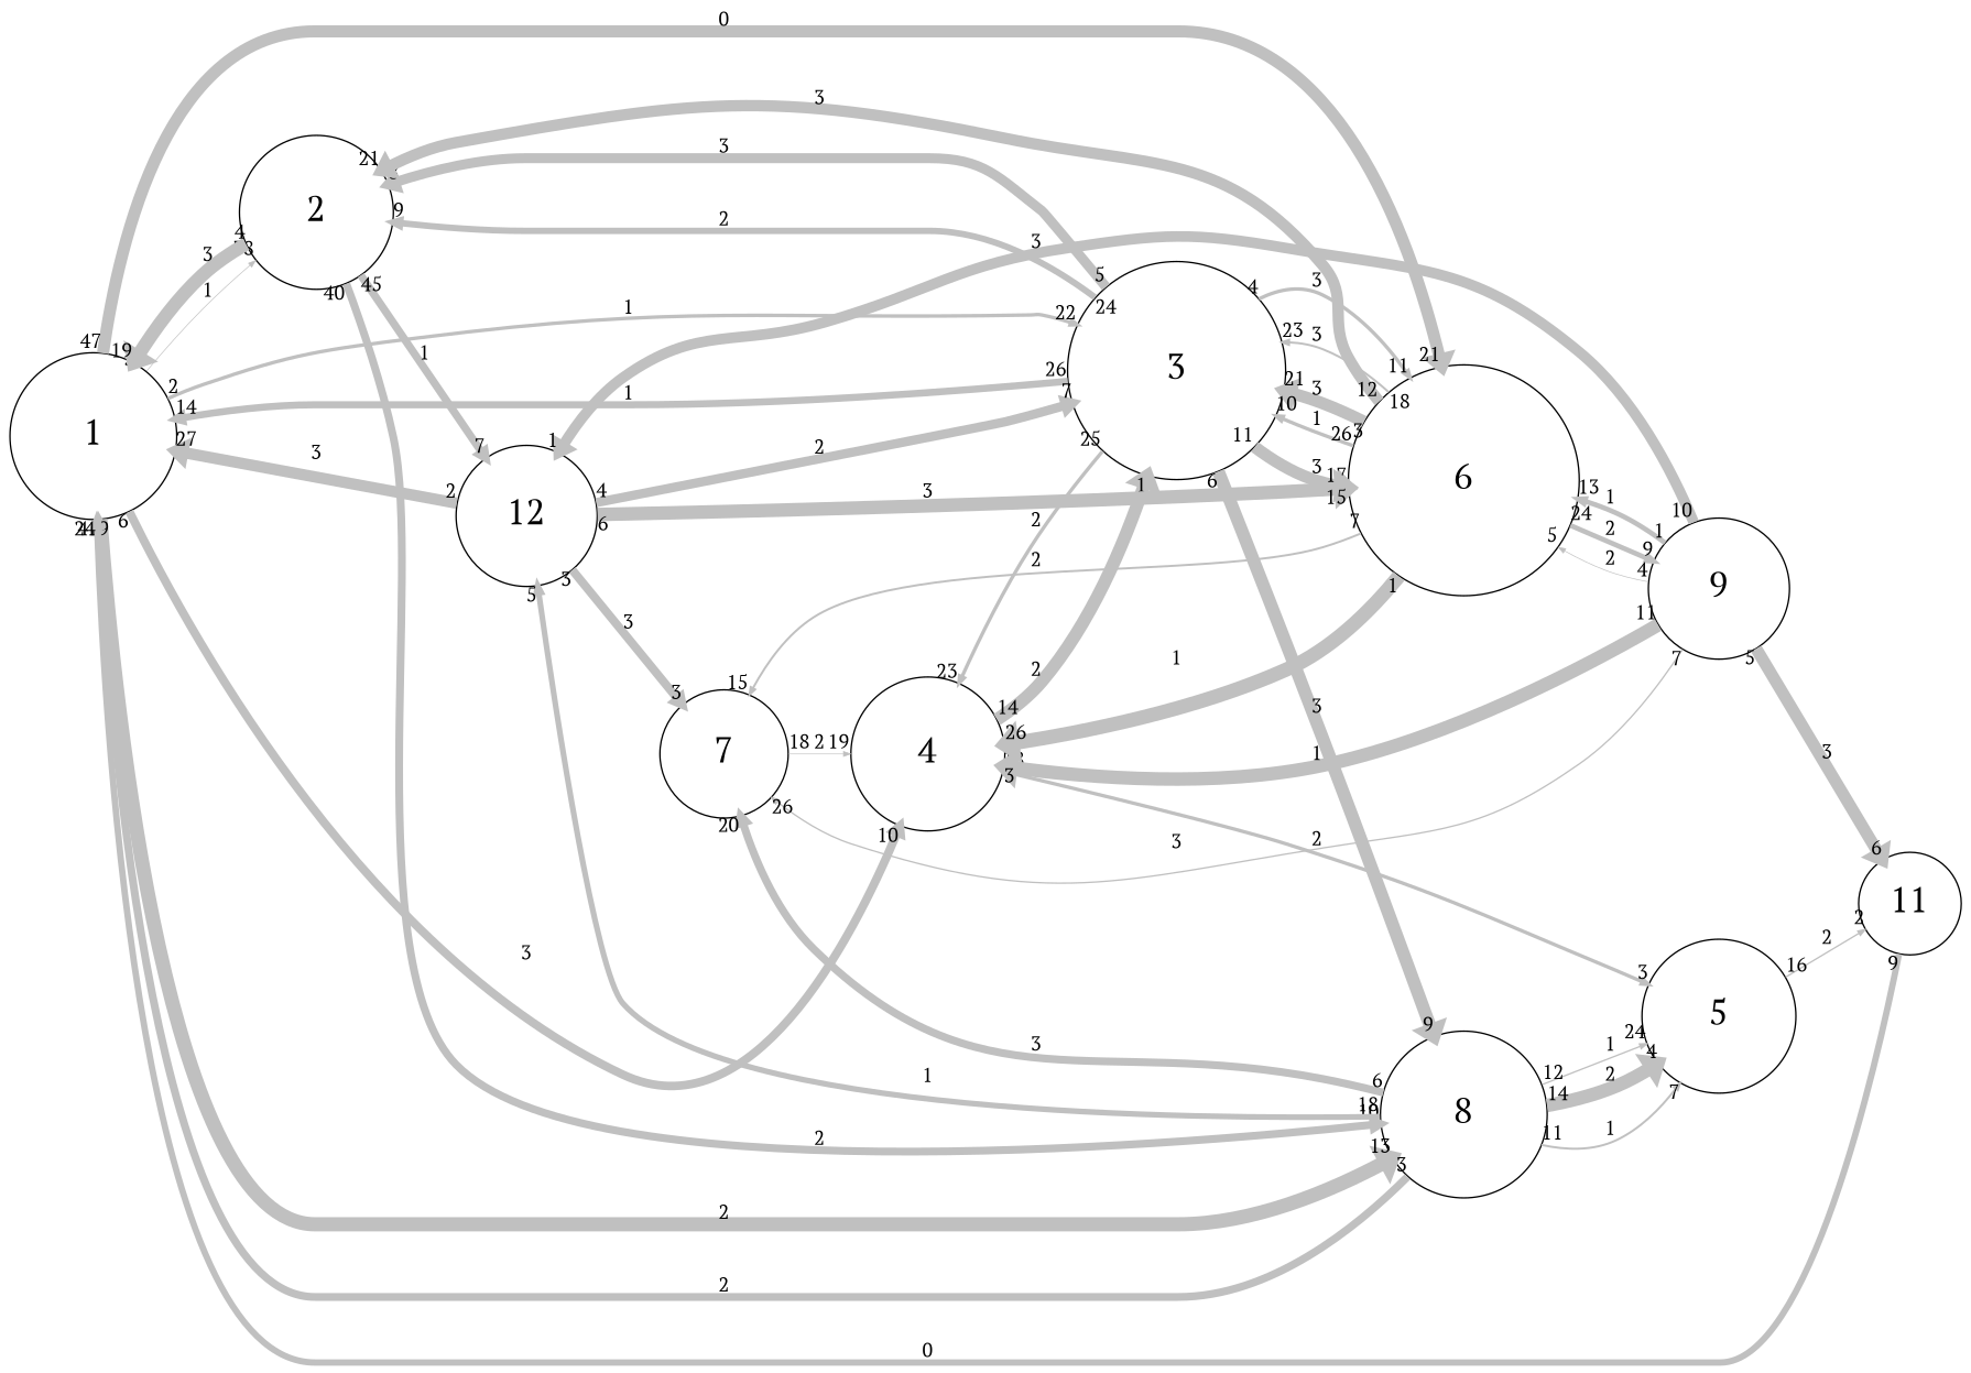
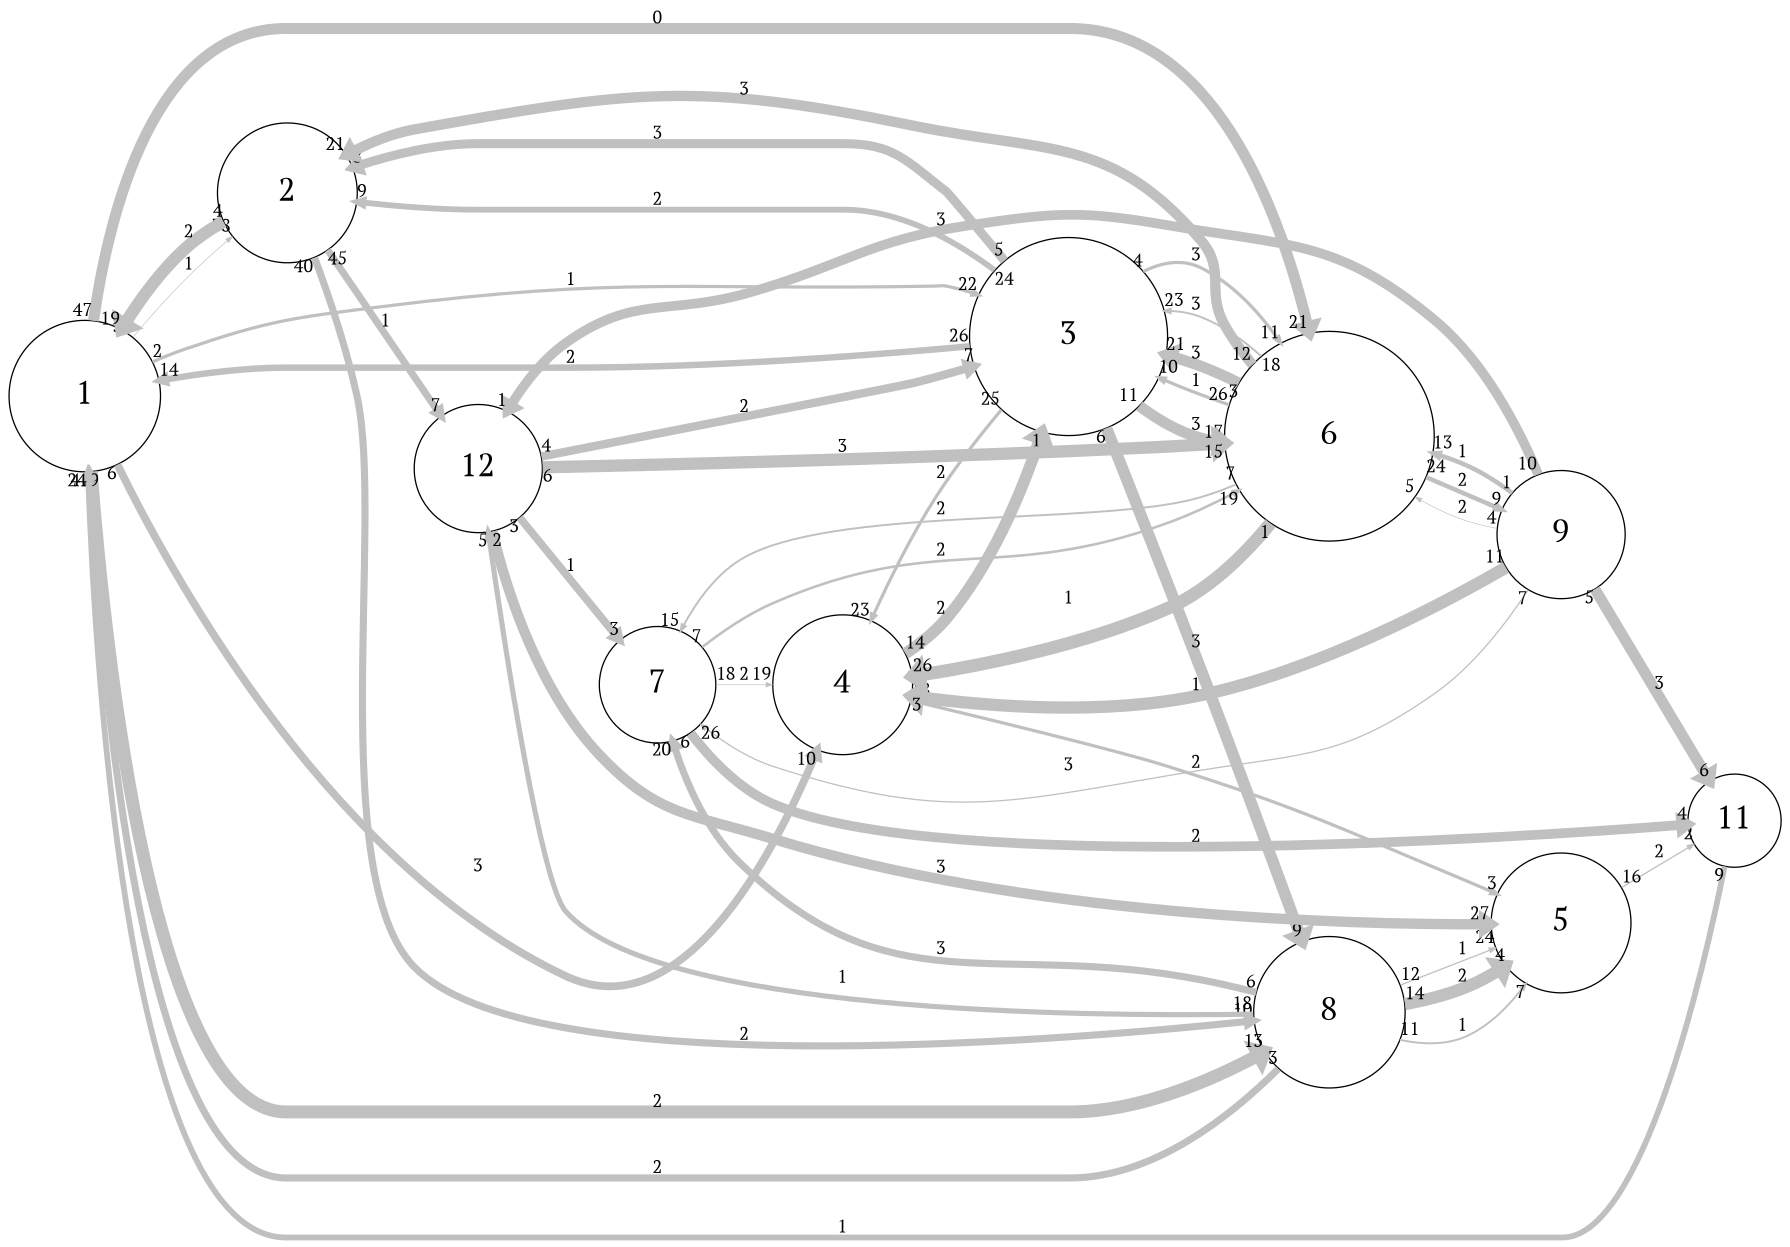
  digraph {
    fontname="PT Serif"
    rankdir=LR
    scale=1
    splines=spline
    node [fontname="PT Serif" fontsize=25 shape=circle]
    edge [arrowsize=0.5 capacity=2 color=grey fontname="PT Serif" from_pd=5 headlabel=9 penwidth=2.5 pt=16 splines=true taillabel=6 to_pd=8]
    n1 [height=1.625 label=1 width=1.625]
    n2 [height=1.5 label=2 width=1.5]
    n3 [height=2.125 label=3 width=2.125]
    n4 [height=1.5 label=4 width=1.5]
    n5 [height=2.25 label=6 width=2.25]
    n6 [height=1.625 label=8 width=1.625]
    n7 [height=1.375 label=12 width=1.375]
    n8 [height=1.5 label=5 width=1.5]
    n9 [height=1.25 label=7 width=1.25]
    n10 [height=1.375 label=9 width=1.375]
    n11 [height=1 label=11 width=1]
    n1 -> n2 [capacity=1 from_pd=34 headlabel=38 label=1 penwidth=0.5 pt=20 taillabel=35 to_pd=37]
    n1 -> n3 [capacity=1 from_pd=1 headlabel=22 label=1 taillabel=2 to_pd=21]
    n1 -> n4 [capacity=3 headlabel=10 label=3 penwidth=6.0 pt=9 to_pd=9]
    n1 -> n5 [from_pd=46 headlabel=21 label=0 penwidth=8.5 pt=4 taillabel=47 to_pd=20]
    n1 -> n6 [from_pd=40 headlabel=13 label=2 penwidth=10.0 pt=1 taillabel=41 to_pd=12]
-   n2 -> n1 [from_pd=3 headlabel=19 label=3 penwidth=9.5 pt=2 taillabel=4 to_pd=18]
+   n2 -> n1 [from_pd=3 headlabel=19 label=2 penwidth=9.5 pt=2 taillabel=4 to_pd=18]
    n2 -> n6 [from_pd=39 headlabel=10 label=2 penwidth=5.5 pt=10 taillabel=40 to_pd=9]
    n2 -> n7 [capacity=1 from_pd=44 headlabel=7 label=1 penwidth=5.5 pt=10 taillabel=45 to_pd=6]
-   n3 -> n1 [capacity=1 from_pd=25 headlabel=14 label=1 penwidth=5.0 pt=11 taillabel=26 to_pd=13]
+   n3 -> n1 [capacity=1 from_pd=25 headlabel=14 label=2 penwidth=5.0 pt=11 taillabel=26 to_pd=13]
    n3 -> n2 [capacity=3 from_pd=4 headlabel=8 label=3 penwidth=7.0 pt=7 taillabel=5 to_pd=7]
    n3 -> n2 [from_pd=23 label=2 penwidth=4.5 pt=12 taillabel=24]
    n3 -> n4 [from_pd=24 headlabel=23 label=2 taillabel=25 to_pd=22]
    n3 -> n5 [capacity=3 from_pd=10 headlabel=17 label=3 penwidth=8.5 pt=4 taillabel=11 to_pd=16]
    n3 -> n5 [capacity=3 from_pd=3 headlabel=11 label=3 taillabel=4 to_pd=10]
    n3 -> n6 [capacity=3 label=3 penwidth=9.0 pt=3]
    n4 -> n3 [from_pd=13 headlabel=1 label=2 penwidth=9.0 pt=3 taillabel=14 to_pd=0]
    n4 -> n8 [from_pd=17 headlabel=3 label=2 taillabel=18 to_pd=2]
    n5 -> n2 [capacity=3 from_pd=11 headlabel=21 label=3 penwidth=8.0 pt=5 taillabel=12 to_pd=20]
    n5 -> n3 [capacity=3 from_pd=17 headlabel=23 label=3 penwidth=1.5 pt=18 taillabel=18 to_pd=22]
    n5 -> n3 [capacity=3 from_pd=2 headlabel=21 label=3 penwidth=8.5 pt=4 taillabel=3 to_pd=20]
    n5 -> n3 [capacity=1 from_pd=25 headlabel=10 label=1 taillabel=26 to_pd=9]
    n5 -> n4 [capacity=1 from_pd=0 headlabel=26 label=1 penwidth=10.0 pt=1 taillabel=1 to_pd=25]
    n5 -> n9 [from_pd=6 headlabel=15 label=2 penwidth=1.5 pt=18 taillabel=7 to_pd=14]
    n5 -> n10 [from_pd=23 label=2 penwidth=3.5 pt=14 taillabel=24]
    n6 -> n1 [from_pd=2 label=2 penwidth=5.5 pt=10 taillabel=3]
    n6 -> n7 [capacity=1 from_pd=17 headlabel=5 label=1 penwidth=4.0 pt=13 taillabel=18 to_pd=4]
    n6 -> n8 [capacity=1 from_pd=10 headlabel=7 label=1 penwidth=1.5 pt=18 taillabel=11 to_pd=6]
    n6 -> n8 [capacity=1 from_pd=11 headlabel=24 label=1 penwidth=1.0 pt=19 taillabel=12 to_pd=23]
    n6 -> n8 [from_pd=13 headlabel=4 label=2 penwidth=9.5 pt=2 taillabel=14 to_pd=3]
    n6 -> n9 [capacity=3 headlabel=20 label=3 penwidth=5.5 pt=10 to_pd=19]
    n7 -> n3 [from_pd=3 headlabel=7 label=2 penwidth=6.5 pt=8 taillabel=4 to_pd=6]
    n7 -> n5 [capacity=3 headlabel=15 label=3 penwidth=9.5 pt=2 to_pd=14]
-   n7 -> n1 [capacity=3 from_pd=1 headlabel=27 label=3 penwidth=8.0 pt=5 taillabel=2 to_pd=26]
-   n7 -> n9 [capacity=3 from_pd=2 headlabel=3 label=3 penwidth=6.0 pt=9 taillabel=3 to_pd=2]
+   n7 -> n8 [capacity=3 from_pd=1 headlabel=27 label=3 penwidth=8.0 pt=5 taillabel=2 to_pd=26]
+   n7 -> n9 [capacity=3 from_pd=2 headlabel=3 label=1 penwidth=6.0 pt=9 taillabel=3 to_pd=2]
    n8 -> n11 [from_pd=15 headlabel=2 label=2 penwidth=1.0 pt=19 taillabel=16 to_pd=1]
    n9 -> n4 [from_pd=17 headlabel=19 label=2 penwidth=0.5 pt=20 taillabel=18 to_pd=18]
+   n9 -> n5 [from_pd=6 headlabel=19 label=2 penwidth=2.0 pt=17 taillabel=7 to_pd=18]
+   n9 -> n11 [headlabel=4 label=2 penwidth=7.5 pt=6 to_pd=3]
    n10 -> n4 [from_pd=10 headlabel=3 label=1 penwidth=9.5 pt=2 taillabel=11 to_pd=2]
    n10 -> n5 [from_pd=3 headlabel=5 label=2 penwidth=0.5 pt=20 taillabel=4 to_pd=4]
    n10 -> n5 [capacity=1 from_pd=0 headlabel=13 label=1 penwidth=3.5 pt=14 taillabel=1 to_pd=12]
    n10 -> n7 [capacity=3 from_pd=9 headlabel=1 label=3 penwidth=7.5 pt=6 taillabel=10 to_pd=0]
    n10 -> n9 [capacity=3 from_pd=6 headlabel=26 label=3 penwidth=1.0 pt=19 taillabel=7 to_pd=25]
    n10 -> n11 [capacity=3 from_pd=4 headlabel=6 label=3 penwidth=8.5 pt=4 taillabel=5 to_pd=5]
-   n11 -> n1 [capacity=1 from_pd=8 headlabel=24 label=0 penwidth=4.5 pt=12 taillabel=9 to_pd=23]
+   n11 -> n1 [capacity=1 from_pd=8 headlabel=24 label=1 penwidth=4.5 pt=12 taillabel=9 to_pd=23]
  }
